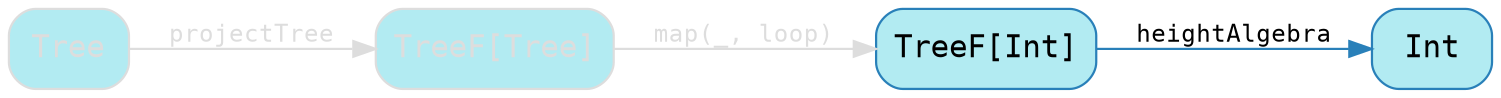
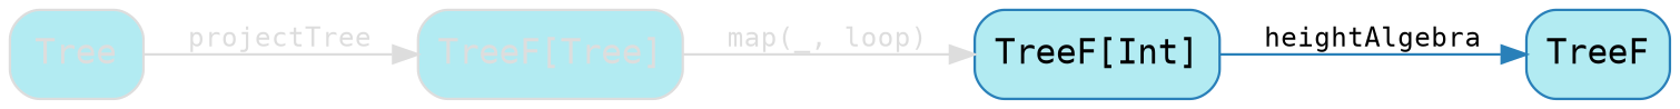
  digraph {
    rankdir=LR
    splines=false
    fontname="DejaVu Sans Mono"
    node [color="#dddddd" fillcolor="#b2ebf2" fontcolor="#dddddd" fontname="DejaVu Sans Mono" shape=rectangle style="rounded,filled"]
    edge [color="#dddddd" fontcolor="#dddddd" fontname="DejaVu Sans Mono" fontsize=11]
    n1 [label="TreeF[Tree]"]
    n2 [color="#2980B9" fontcolor="#000000" label="TreeF[Int]"]
-   n3 [color="#2980B9" fontcolor="#000000" label=Int]
+   n3 [color="#2980B9" fontcolor="#000000" label=TreeF]
    n4 [label=Tree]
    n1 -> n2 [label="map(_, loop)"]
    n2 -> n3 [color="#2980B9" fontcolor="#000000" label=heightAlgebra]
    n4 -> n1 [label=projectTree]
  }
